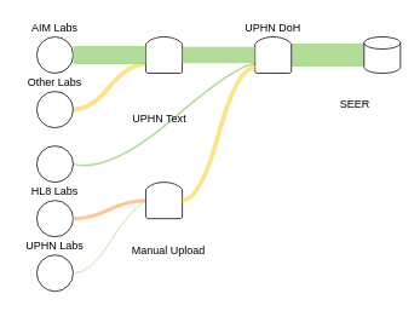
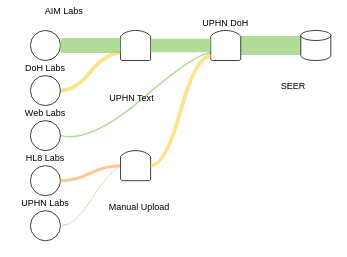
  <mxCell id="0" />
  <mxCell id="1" value="Text" style="" parent="0" />
  <mxCell id="2" value="Sample Paper" style="" parent="0" />
  <mxCell id="3" value="Edges" style="" parent="0" />
  <mxCell id="4" value="Nodes" style="" parent="0" />
  <mxCell id="5" value="Labels" parent="0" />
  <mxCell id="6" value="" style="curved=1;endArrow=none;html=1;exitX=1;exitY=0.5;exitDx=0;exitDy=0;endFill=0;entryX=0.247;entryY=-0.007;entryDx=0;entryDy=0;entryPerimeter=0;strokeWidth=2;strokeColor=#97D077;opacity=75;" parent="5" target="10" edge="1"><mxGeometry width="50" height="50" relative="1" as="geometry"><mxPoint x="80" y="180" as="sourcePoint" /><mxPoint x="275" y="60" as="targetPoint" /><Array as="points"><mxPoint x="120" y="190" /><mxPoint x="260" y="70" /></Array></mxGeometry></mxCell>
  <mxCell id="7" value="" style="curved=1;endArrow=none;html=1;exitX=1;exitY=0.5;exitDx=0;exitDy=0;endFill=0;entryX=0.261;entryY=0.031;entryDx=0;entryDy=0;entryPerimeter=0;strokeColor=#FFD966;strokeWidth=5;opacity=75;" parent="5" target="18" edge="1"><mxGeometry width="50" height="50" relative="1" as="geometry"><mxPoint x="80" y="120" as="sourcePoint" /><mxPoint x="275" y="60" as="targetPoint" /><Array as="points"><mxPoint x="100" y="120" /><mxPoint x="140" y="70" /></Array></mxGeometry></mxCell>
  <mxCell id="8" value="" style="curved=1;endArrow=none;html=1;exitX=0.5;exitY=1;exitDx=0;exitDy=0;endFill=0;entryX=0;entryY=0.5;entryDx=0;entryDy=0;entryPerimeter=0;fillColor=#d5e8d4;strokeColor=#97D077;strokeWidth=25;exitPerimeter=0;opacity=75;" parent="5" source="10" target="11" edge="1"><mxGeometry width="50" height="50" relative="1" as="geometry"><mxPoint x="330" y="60" as="sourcePoint" /><mxPoint x="525" y="60" as="targetPoint" /><Array as="points" /></mxGeometry></mxCell>
  <mxCell id="9" value="" style="ellipse;whiteSpace=wrap;html=1;aspect=fixed;" parent="5" vertex="1"><mxGeometry x="40" y="40" width="40" height="40" as="geometry" /></mxCell>
  <mxCell id="10" value="" style="strokeWidth=1;html=1;shape=mxgraph.flowchart.delay;whiteSpace=wrap;rotation=-90;" parent="5" vertex="1"><mxGeometry x="280" y="40" width="40" height="40" as="geometry" /></mxCell>
  <mxCell id="11" value="" style="strokeWidth=1;html=1;shape=mxgraph.flowchart.database;whiteSpace=wrap;" parent="5" vertex="1"><mxGeometry x="400" y="40" width="40" height="40" as="geometry" /></mxCell>
  <mxCell id="12" value="" style="ellipse;whiteSpace=wrap;html=1;aspect=fixed;" parent="5" vertex="1"><mxGeometry x="40" y="100" width="40" height="40" as="geometry" /></mxCell>
  <mxCell id="13" value="" style="ellipse;whiteSpace=wrap;html=1;aspect=fixed;" parent="5" vertex="1"><mxGeometry x="40" y="160" width="40" height="40" as="geometry" /></mxCell>
  <mxCell id="14" value="" style="ellipse;whiteSpace=wrap;html=1;aspect=fixed;" parent="5" vertex="1"><mxGeometry x="40" y="220" width="40" height="40" as="geometry" /></mxCell>
  <mxCell id="15" value="" style="ellipse;whiteSpace=wrap;html=1;aspect=fixed;" parent="5" vertex="1"><mxGeometry x="40" y="280" width="40" height="40" as="geometry" /></mxCell>
  <mxCell id="16" value="" style="curved=1;endArrow=none;html=1;exitX=1;exitY=0.5;exitDx=0;exitDy=0;endFill=0;entryX=0.5;entryY=0;entryDx=0;entryDy=0;entryPerimeter=0;strokeColor=#FFB570;strokeWidth=4;opacity=75;fontSize=4;" parent="5" target="19" edge="1"><mxGeometry width="50" height="50" relative="1" as="geometry"><mxPoint x="80" y="240" as="sourcePoint" /><mxPoint x="280" y="120" as="targetPoint" /><Array as="points"><mxPoint x="100" y="240" /><mxPoint x="140" y="220" /></Array></mxGeometry></mxCell>
  <mxCell id="17" value="" style="curved=1;endArrow=none;html=1;exitX=1;exitY=0.5;exitDx=0;exitDy=0;endFill=0;entryX=0.5;entryY=0;entryDx=0;entryDy=0;entryPerimeter=0;strokeColor=#97D077;strokeWidth=1;opacity=75;" parent="5" source="15" target="19" edge="1"><mxGeometry width="50" height="50" relative="1" as="geometry"><mxPoint x="90" y="250" as="sourcePoint" /><mxPoint x="290" y="70" as="targetPoint" /><Array as="points"><mxPoint x="100" y="300" /><mxPoint x="140" y="233" /></Array></mxGeometry></mxCell>
  <mxCell id="18" value="" style="strokeWidth=1;html=1;shape=mxgraph.flowchart.delay;whiteSpace=wrap;rotation=-90;" parent="5" vertex="1"><mxGeometry x="160" y="40" width="40" height="40" as="geometry" /></mxCell>
  <mxCell id="19" value="" style="strokeWidth=1;html=1;shape=mxgraph.flowchart.delay;whiteSpace=wrap;rotation=-90;" parent="5" vertex="1"><mxGeometry x="160" y="200" width="40" height="40" as="geometry" /></mxCell>
- <mxCell id="20" value="AIM Labs" style="text;html=1;strokeColor=none;fillColor=none;align=center;verticalAlign=middle;whiteSpace=wrap;rounded=0;glass=0;" parent="5" vertex="1"><mxGeometry x="30" y="20" width="60" height="20" as="geometry" /></mxCell>
- <mxCell id="21" value="Other Labs" style="text;html=1;strokeColor=none;fillColor=none;align=center;verticalAlign=middle;whiteSpace=wrap;rounded=0;glass=0;" parent="5" vertex="1"><mxGeometry x="20" y="80" width="80" height="20" as="geometry" /></mxCell>
+ <mxCell id="20" value="AIM Labs" style="text;html=1;strokeColor=none;fillColor=none;align=center;verticalAlign=middle;whiteSpace=wrap;rounded=0;glass=0;" parent="5" vertex="1"><mxGeometry x="55" y="5" width="60" height="20" as="geometry" /></mxCell>
+ <mxCell id="21" value="DoH Labs" style="text;html=1;strokeColor=none;fillColor=none;align=center;verticalAlign=middle;whiteSpace=wrap;rounded=0;glass=0;" parent="5" vertex="1"><mxGeometry x="20" y="80" width="80" height="20" as="geometry" /></mxCell>
+ <mxCell id="22" value="Web Labs" style="text;html=1;strokeColor=none;fillColor=none;align=center;verticalAlign=middle;whiteSpace=wrap;rounded=0;glass=0;" parent="5" vertex="1"><mxGeometry x="30" y="140" width="60" height="20" as="geometry" /></mxCell>
  <mxCell id="23" value="HL8 Labs" style="text;html=1;strokeColor=none;fillColor=none;align=center;verticalAlign=middle;whiteSpace=wrap;rounded=0;glass=0;" parent="5" vertex="1"><mxGeometry x="25" y="200" width="70" height="20" as="geometry" /></mxCell>
  <mxCell id="24" value="UPHN Labs" style="text;html=1;strokeColor=none;fillColor=none;align=center;verticalAlign=middle;whiteSpace=wrap;rounded=0;glass=0;" parent="5" vertex="1"><mxGeometry x="25" y="260" width="70" height="20" as="geometry" /></mxCell>
  <mxCell id="25" value="Manual Upload" style="text;html=1;strokeColor=none;fillColor=none;align=center;verticalAlign=middle;whiteSpace=wrap;rounded=0;glass=0;" parent="5" vertex="1"><mxGeometry x="140" y="265" width="90" height="20" as="geometry" /></mxCell>
  <mxCell id="26" value="UPHN Text" style="text;html=1;strokeColor=none;fillColor=none;align=center;verticalAlign=middle;whiteSpace=wrap;rounded=0;glass=0;" parent="5" vertex="1"><mxGeometry x="130" y="120" width="90" height="20" as="geometry" /></mxCell>
  <mxCell id="27" value="" style="curved=1;endArrow=none;html=1;exitX=1;exitY=0.5;exitDx=0;exitDy=0;endFill=0;entryX=0.5;entryY=0;entryDx=0;entryDy=0;entryPerimeter=0;strokeWidth=20;strokeColor=#97D077;opacity=75;" parent="5" source="9" target="18" edge="1"><mxGeometry width="50" height="50" relative="1" as="geometry"><mxPoint x="90" y="130" as="sourcePoint" /><mxPoint x="300" y="140" as="targetPoint" /><Array as="points"><mxPoint x="100" y="60" /></Array></mxGeometry></mxCell>
  <mxCell id="28" value="" style="curved=1;endArrow=none;html=1;endFill=0;entryX=0.5;entryY=0;entryDx=0;entryDy=0;entryPerimeter=0;strokeWidth=18;strokeColor=#97D077;opacity=75;exitX=0.5;exitY=1;exitDx=0;exitDy=0;exitPerimeter=0;" parent="5" source="18" target="10" edge="1"><mxGeometry width="50" height="50" relative="1" as="geometry"><mxPoint x="200" y="100" as="sourcePoint" /><mxPoint x="280" y="140" as="targetPoint" /><Array as="points"><mxPoint x="260" y="60" /></Array></mxGeometry></mxCell>
  <mxCell id="29" value="" style="curved=1;endArrow=none;html=1;endFill=0;exitX=0.5;exitY=1;exitDx=0;exitDy=0;exitPerimeter=0;strokeWidth=5;strokeColor=#FFD966;opacity=75;entryX=0.162;entryY=0.002;entryDx=0;entryDy=0;entryPerimeter=0;" parent="5" source="19" target="10" edge="1"><mxGeometry width="50" height="50" relative="1" as="geometry"><mxPoint x="210" y="110" as="sourcePoint" /><mxPoint x="280" y="74" as="targetPoint" /><Array as="points"><mxPoint x="220" y="220" /><mxPoint x="260" y="74" /></Array></mxGeometry></mxCell>
  <mxCell id="30" value="UPHN DoH" style="text;html=1;strokeColor=none;fillColor=none;align=center;verticalAlign=middle;whiteSpace=wrap;rounded=0;glass=0;" parent="5" vertex="1"><mxGeometry x="255" y="20" width="90" height="20" as="geometry" /></mxCell>
  <mxCell id="31" value="SEER" style="text;html=1;strokeColor=none;fillColor=none;align=center;verticalAlign=middle;whiteSpace=wrap;rounded=0;glass=0;" parent="5" vertex="1"><mxGeometry x="345" y="105" width="90" height="20" as="geometry" /></mxCell>
